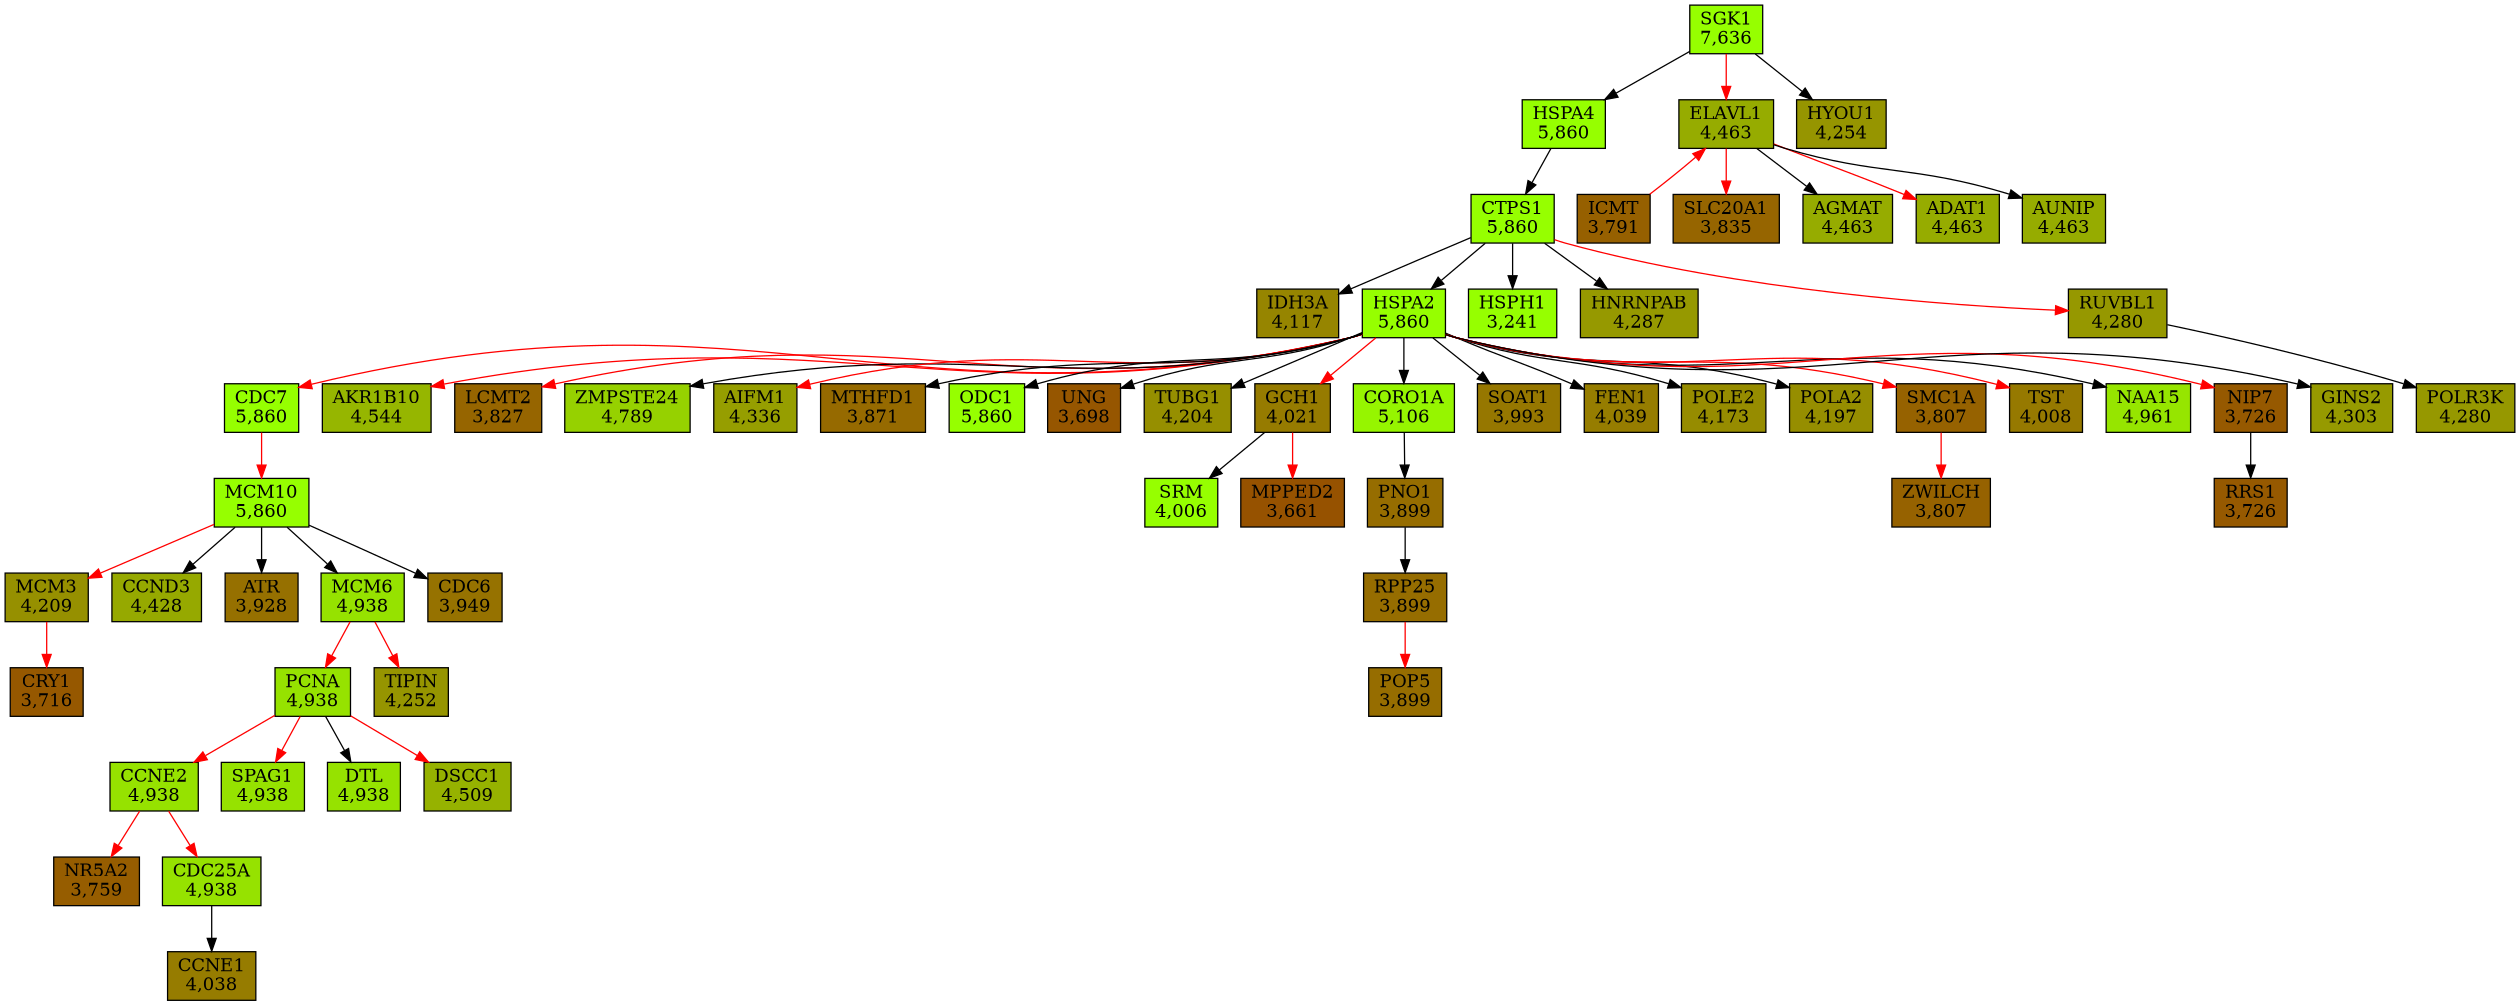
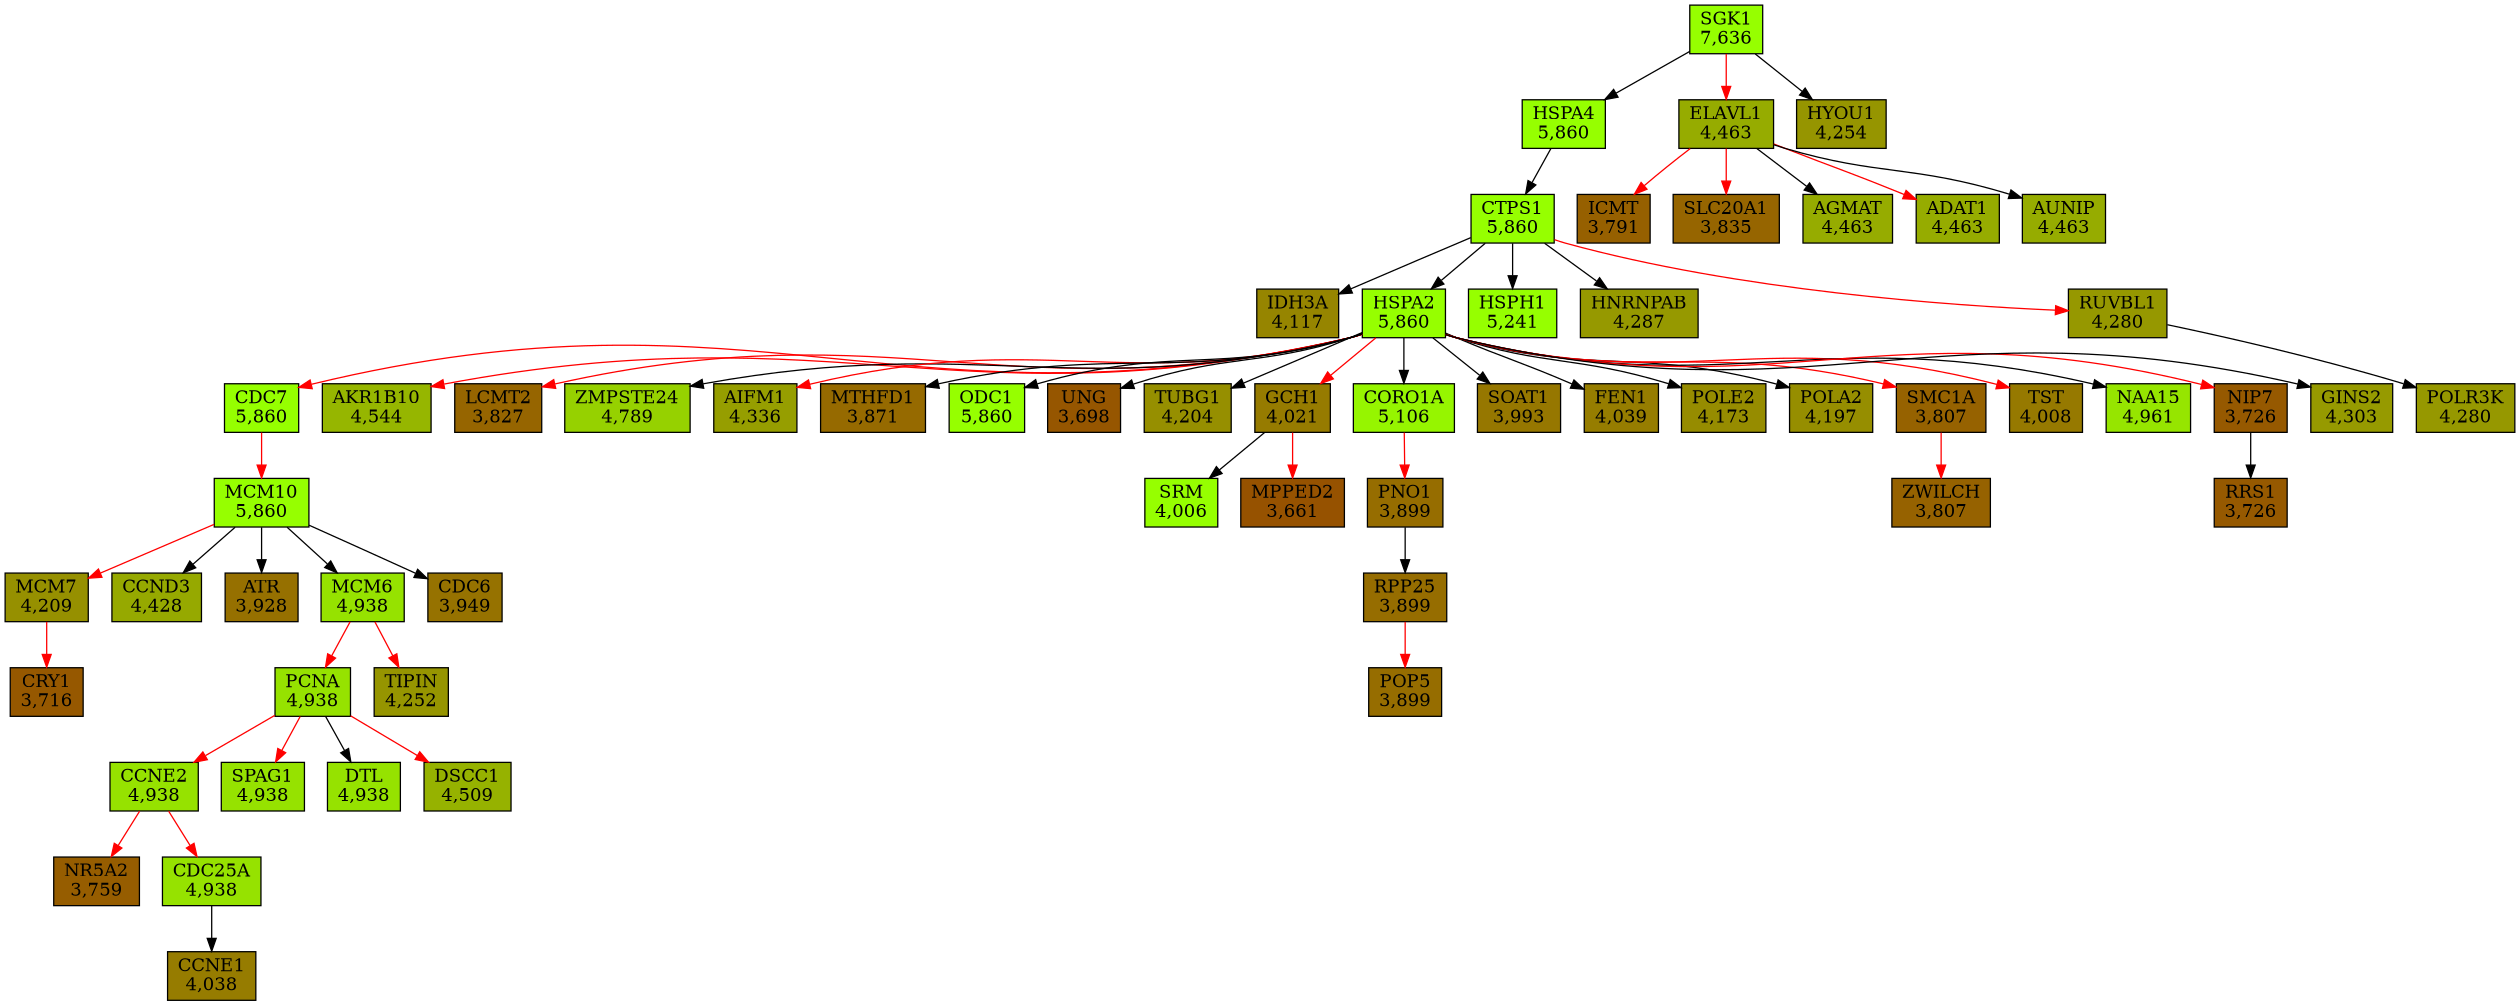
  digraph {
    node [fillcolor="#96ff00" shape=box style=filled]
    edge [color=black]
    n1 [label="SGK1\n7,636"]
    n2 [label="HSPA4\n5,860"]
    n3 [fillcolor="#96ac00" label="ELAVL1\n4,463"]
    n4 [fillcolor="#969500" label="HYOU1\n4,254"]
    n5 [label="CTPS1\n5,860"]
    n6 [fillcolor="#966000" label="ICMT\n3,791"]
    n7 [fillcolor="#966500" label="SLC20A1\n3,835"]
    n8 [fillcolor="#96ac00" label="AGMAT\n4,463"]
    n9 [fillcolor="#96ac00" label="ADAT1\n4,463"]
    n10 [fillcolor="#96ac00" label="AUNIP\n4,463"]
    n11 [fillcolor="#965d00" label="NR5A2\n3,759"]
    n12 [label="CDC7\n5,860"]
    n13 [label="MCM10\n5,860"]
-   n14 [fillcolor="#969000" label="MCM3\n4,209"]
+   n14 [fillcolor="#969000" label="MCM7\n4,209"]
    n15 [fillcolor="#96a900" label="CCND3\n4,428"]
    n16 [fillcolor="#967000" label="ATR\n3,928"]
    n17 [fillcolor="#96e200" label="MCM6\n4,938"]
    n18 [fillcolor="#967200" label="CDC6\n3,949"]
    n19 [fillcolor="#96b600" label="AKR1B10\n4,544"]
    n20 [fillcolor="#966500" label="LCMT2\n3,827"]
    n21 [fillcolor="#96d100" label="ZMPSTE24\n4,789"]
    n22 [fillcolor="#969e00" label="AIFM1\n4,336"]
    n23 [fillcolor="#96e200" label="CCNE2\n4,938"]
    n24 [fillcolor="#96e200" label="CDC25A\n4,938"]
    n25 [fillcolor="#967c00" label="CCNE1\n4,038"]
    n26 [fillcolor="#966a00" label="MTHFD1\n3,871"]
    n27 [fillcolor="#96e200" label="PCNA\n4,938"]
    n28 [fillcolor="#96e200" label="SPAG1\n4,938"]
    n29 [fillcolor="#96e200" label="DTL\n4,938"]
    n30 [fillcolor="#96b200" label="DSCC1\n4,509"]
    n31 [label="ODC1\n5,860"]
    n32 [fillcolor="#965600" label="UNG\n3,698"]
    n33 [fillcolor="#968500" label="IDH3A\n4,117"]
    n34 [label="HSPA2\n5,860"]
-   n35 [label="HSPH1\n3,241"]
+   n35 [label="HSPH1\n5,241"]
    n36 [fillcolor="#969900" label="HNRNPAB\n4,287"]
    n37 [fillcolor="#969800" label="RUVBL1\n4,280"]
    n38 [fillcolor="#968f00" label="TUBG1\n4,204"]
    n39 [fillcolor="#967b00" label="GCH1\n4,021"]
    n40 [fillcolor="#96f500" label="CORO1A\n5,106"]
    n41 [fillcolor="#967700" label="SOAT1\n3,993"]
    n42 [fillcolor="#967d00" label="FEN1\n4,039"]
    n43 [fillcolor="#968c00" label="POLE2\n4,173"]
    n44 [fillcolor="#968e00" label="POLA2\n4,197"]
    n45 [fillcolor="#966200" label="SMC1A\n3,807"]
    n46 [fillcolor="#967900" label="TST\n4,008"]
    n47 [fillcolor="#96e500" label="NAA15\n4,961"]
    n48 [fillcolor="#965900" label="NIP7\n3,726"]
    n49 [fillcolor="#969a00" label="GINS2\n4,303"]
    n50 [fillcolor="#969800" label="POLR3K\n4,280"]
    n51 [label="SRM\n4,006"]
    n52 [fillcolor="#965800" label="CRY1\n3,716"]
    n53 [fillcolor="#965200" label="MPPED2\n3,661"]
    n54 [fillcolor="#966d00" label="PNO1\n3,899"]
    n55 [fillcolor="#966d00" label="RPP25\n3,899"]
    n56 [fillcolor="#966200" label="ZWILCH\n3,807"]
    n57 [fillcolor="#965900" label="RRS1\n3,726"]
    n58 [fillcolor="#969500" label="TIPIN\n4,252"]
    n59 [fillcolor="#966d00" label="POP5\n3,899"]
    n1 -> n2
    n1 -> n3 [color=red]
    n1 -> n4
    n2 -> n5
-   n6 -> n3 [color=red]
+   n3 -> n6 [color=red]
    n3 -> n7 [color=red]
    n3 -> n8
    n3 -> n9 [color=red]
    n3 -> n10
    n5 -> n33
    n5 -> n34
    n5 -> n35
    n5 -> n36
    n5 -> n37 [color=red]
    n12 -> n13 [color=red]
    n13 -> n14 [color=red]
    n13 -> n15
    n13 -> n16
    n13 -> n17
    n13 -> n18
    n14 -> n52 [color=red]
    n17 -> n27 [color=red]
    n17 -> n58 [color=red]
    n23 -> n11 [color=red]
    n23 -> n24 [color=red]
    n24 -> n25
    n27 -> n23 [color=red]
    n27 -> n28 [color=red]
    n27 -> n29
    n27 -> n30 [color=red]
    n34 -> n12 [color=red]
    n34 -> n19 [color=red]
    n34 -> n20 [color=red]
    n34 -> n21
    n34 -> n22 [color=red]
    n34 -> n26
    n34 -> n31
    n34 -> n32
    n34 -> n38
    n34 -> n39 [color=red]
    n34 -> n40
    n34 -> n41
    n34 -> n42
    n34 -> n43
    n34 -> n44
    n34 -> n45 [color=red]
    n34 -> n46 [color=red]
    n34 -> n47
    n34 -> n48 [color=red]
    n34 -> n49
    n37 -> n50
    n39 -> n51
    n39 -> n53 [color=red]
-   n40 -> n54
+   n40 -> n54 [color=red]
    n45 -> n56 [color=red]
    n48 -> n57
    n54 -> n55
    n55 -> n59 [color=red]
  }
